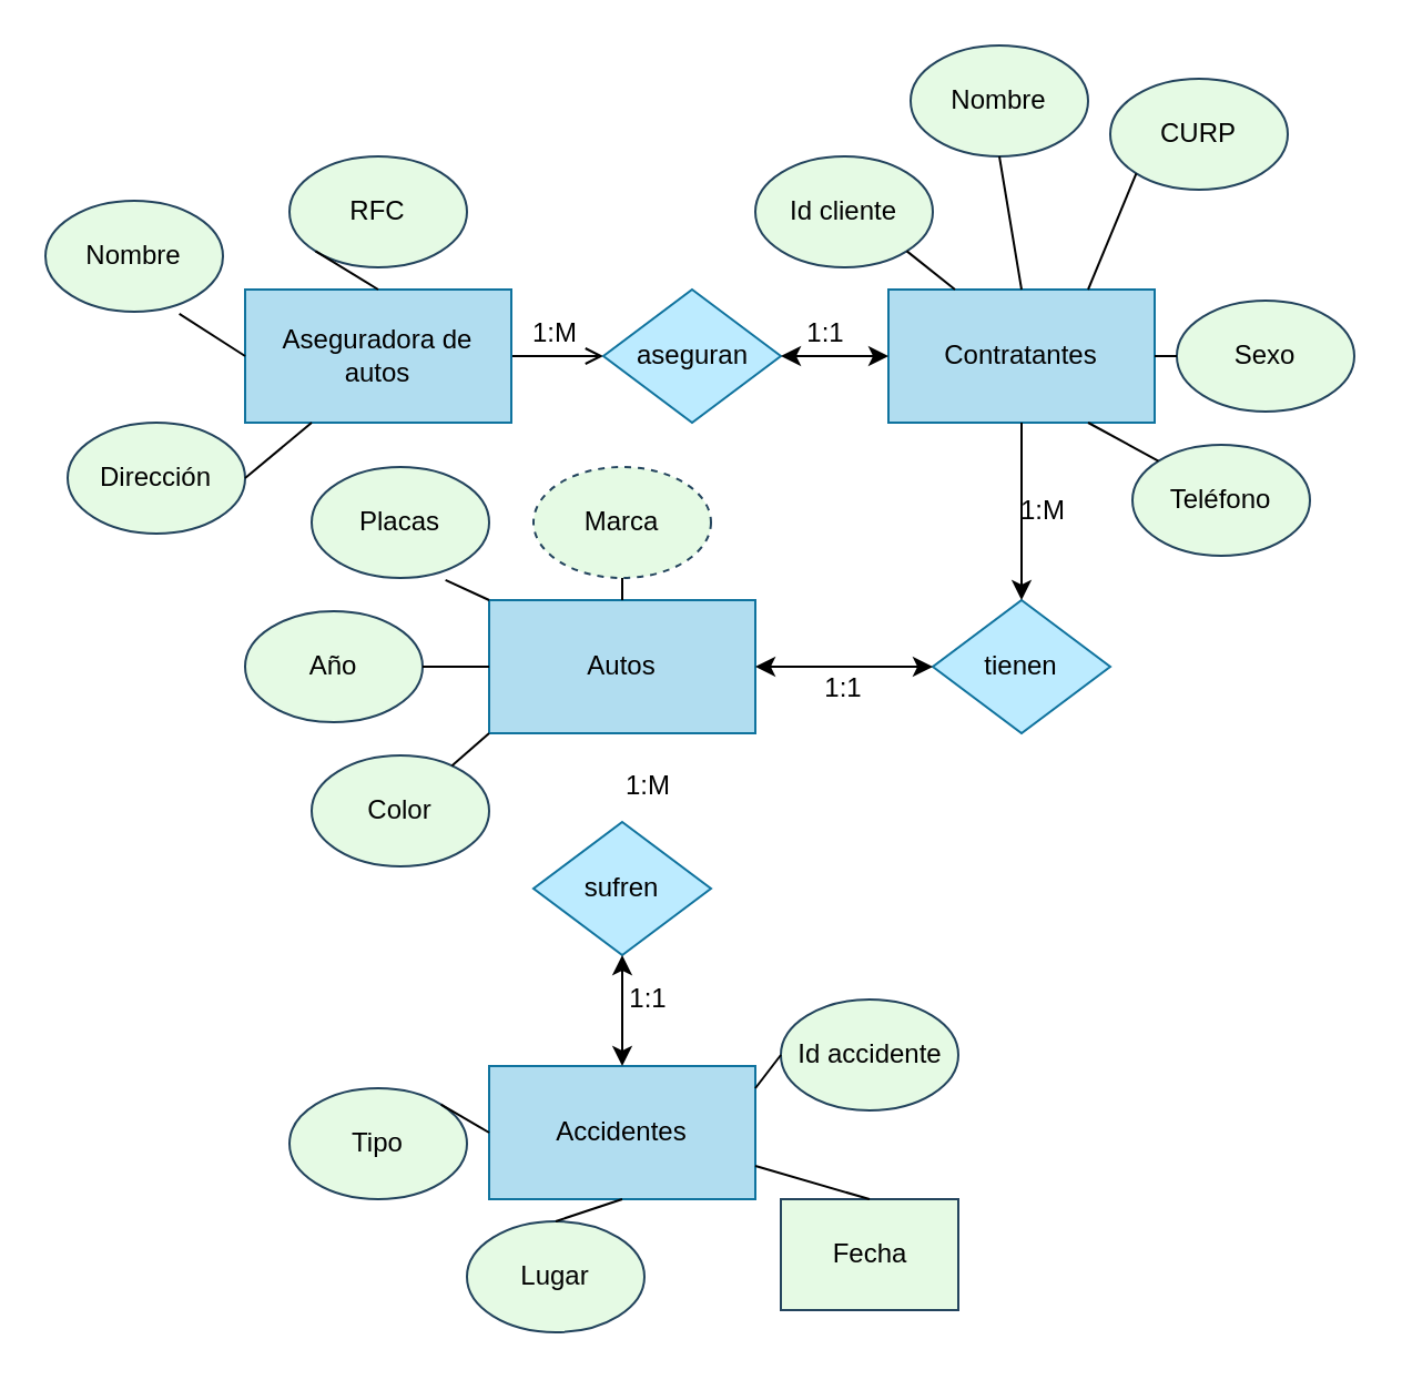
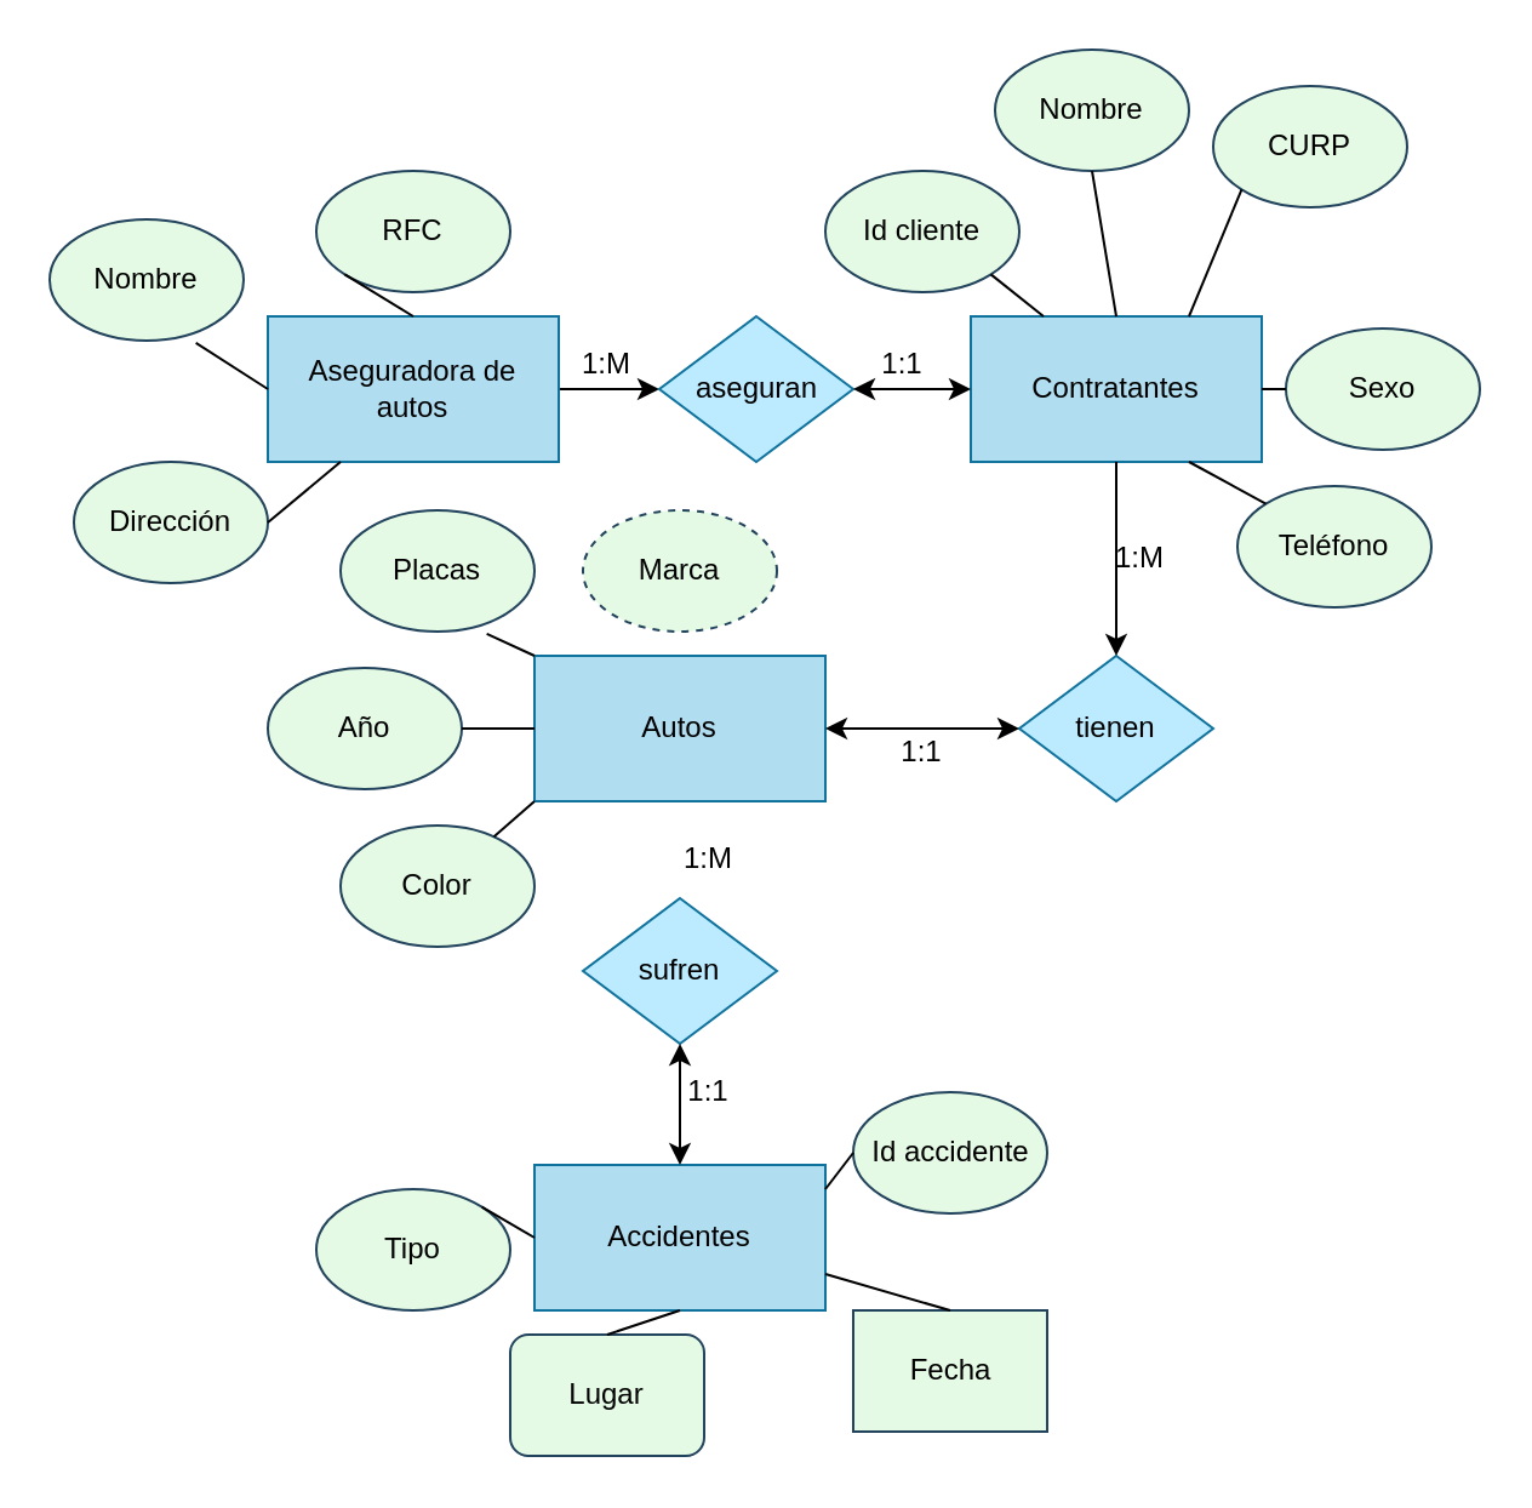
  <mxCell id="0" />
  <mxCell id="1" parent="0" />
- <mxCell id="2" value="" style="edgeStyle=orthogonalEdgeStyle;rounded=0;orthogonalLoop=1;jettySize=auto;html=1;endArrow=open;" edge="1" parent="1" source="3" target="7"><mxGeometry relative="1" as="geometry" /></mxCell>
+ <mxCell id="2" value="" style="edgeStyle=orthogonalEdgeStyle;rounded=0;orthogonalLoop=1;jettySize=auto;html=1;" edge="1" parent="1" source="3" target="7"><mxGeometry relative="1" as="geometry" /></mxCell>
  <mxCell id="3" value="Aseguradora de autos" style="rounded=0;whiteSpace=wrap;html=1;fillColor=#b1ddf0;strokeColor=#10739e;" vertex="1" parent="1"><mxGeometry x="110" y="130" width="120" height="60" as="geometry" /></mxCell>
  <mxCell id="4" value="Contratantes" style="rounded=0;whiteSpace=wrap;html=1;fillColor=#b1ddf0;strokeColor=#10739e;" vertex="1" parent="1"><mxGeometry x="400" y="130" width="120" height="60" as="geometry" /></mxCell>
  <mxCell id="5" value="Autos" style="rounded=0;whiteSpace=wrap;html=1;fillColor=#b1ddf0;strokeColor=#10739e;" vertex="1" parent="1"><mxGeometry x="220" y="270" width="120" height="60" as="geometry" /></mxCell>
  <mxCell id="6" value="Accidentes" style="rounded=0;whiteSpace=wrap;html=1;fillColor=#b1ddf0;strokeColor=#10739e;" vertex="1" parent="1"><mxGeometry x="220" y="480" width="120" height="60" as="geometry" /></mxCell>
  <mxCell id="7" value="aseguran" style="rhombus;whiteSpace=wrap;html=1;strokeColor=#10739e;fillColor=#BCEBFF;" vertex="1" parent="1"><mxGeometry x="271.5" y="130" width="80" height="60" as="geometry" /></mxCell>
  <mxCell id="8" value="sufren" style="rhombus;whiteSpace=wrap;html=1;strokeColor=#10739e;fillColor=#BCEBFF;" vertex="1" parent="1"><mxGeometry x="240" y="370" width="80" height="60" as="geometry" /></mxCell>
  <mxCell id="9" value="tienen" style="rhombus;whiteSpace=wrap;html=1;strokeColor=#10739e;fillColor=#BCEBFF;" vertex="1" parent="1"><mxGeometry x="420" y="270" width="80" height="60" as="geometry" /></mxCell>
  <mxCell id="10" value="" style="endArrow=classic;startArrow=classic;html=1;entryX=0;entryY=0.5;entryDx=0;entryDy=0;exitX=1;exitY=0.5;exitDx=0;exitDy=0;" edge="1" parent="1" source="7" target="4"><mxGeometry width="50" height="50" relative="1" as="geometry"><mxPoint x="290" y="300" as="sourcePoint" /><mxPoint x="340" y="250" as="targetPoint" /></mxGeometry></mxCell>
  <mxCell id="11" value="" style="endArrow=classic;html=1;entryX=0.5;entryY=0;entryDx=0;entryDy=0;" edge="1" parent="1" source="4" target="9"><mxGeometry width="50" height="50" relative="1" as="geometry"><mxPoint x="290" y="300" as="sourcePoint" /><mxPoint x="460" y="240" as="targetPoint" /></mxGeometry></mxCell>
  <mxCell id="12" value="" style="endArrow=classic;startArrow=classic;html=1;entryX=0;entryY=0.5;entryDx=0;entryDy=0;exitX=1;exitY=0.5;exitDx=0;exitDy=0;" edge="1" parent="1" source="5" target="9"><mxGeometry width="50" height="50" relative="1" as="geometry"><mxPoint x="361.5" y="170" as="sourcePoint" /><mxPoint x="410" y="170" as="targetPoint" /></mxGeometry></mxCell>
  <mxCell id="13" value="" style="endArrow=classic;startArrow=classic;html=1;exitX=0.5;exitY=1;exitDx=0;exitDy=0;" edge="1" parent="1" source="8" target="6"><mxGeometry width="50" height="50" relative="1" as="geometry"><mxPoint x="290" y="300" as="sourcePoint" /><mxPoint x="340" y="250" as="targetPoint" /></mxGeometry></mxCell>
  <mxCell id="14" value="1:M" style="text;html=1;strokeColor=none;fillColor=none;align=center;verticalAlign=middle;whiteSpace=wrap;rounded=0;" vertex="1" parent="1"><mxGeometry x="230" y="140" width="40" height="20" as="geometry" /></mxCell>
  <mxCell id="15" value="1:M" style="text;html=1;strokeColor=none;fillColor=none;align=center;verticalAlign=middle;whiteSpace=wrap;rounded=0;" vertex="1" parent="1"><mxGeometry x="272" y="343.5" width="40" height="20" as="geometry" /></mxCell>
  <mxCell id="16" value="1:M" style="text;html=1;strokeColor=none;fillColor=none;align=center;verticalAlign=middle;whiteSpace=wrap;rounded=0;" vertex="1" parent="1"><mxGeometry x="450" y="220" width="40" height="20" as="geometry" /></mxCell>
  <mxCell id="17" value="1:1" style="text;html=1;strokeColor=none;fillColor=none;align=center;verticalAlign=middle;whiteSpace=wrap;rounded=0;" vertex="1" parent="1"><mxGeometry x="351.5" y="140" width="40" height="20" as="geometry" /></mxCell>
  <mxCell id="18" value="1:1" style="text;html=1;strokeColor=none;fillColor=none;align=center;verticalAlign=middle;whiteSpace=wrap;rounded=0;" vertex="1" parent="1"><mxGeometry x="272" y="440" width="40" height="20" as="geometry" /></mxCell>
  <mxCell id="19" value="1:1" style="text;html=1;strokeColor=none;fillColor=none;align=center;verticalAlign=middle;whiteSpace=wrap;rounded=0;" vertex="1" parent="1"><mxGeometry x="360" y="300" width="40" height="20" as="geometry" /></mxCell>
  <mxCell id="20" value="Nombre" style="ellipse;whiteSpace=wrap;html=1;strokeColor=#23445d;fillColor=#E5FAE4;" vertex="1" parent="1"><mxGeometry y="90" width="80" height="50" as="geometry" x="20" /></mxCell>
  <mxCell id="21" value="RFC" style="ellipse;whiteSpace=wrap;html=1;strokeColor=#23445d;fillColor=#E5FAE4;" vertex="1" parent="1"><mxGeometry x="130" y="70" width="80" height="50" as="geometry" /></mxCell>
  <mxCell id="22" value="Dirección" style="ellipse;whiteSpace=wrap;html=1;strokeColor=#23445d;fillColor=#E5FAE4;" vertex="1" parent="1"><mxGeometry x="30" y="190" width="80" height="50" as="geometry" /></mxCell>
  <mxCell id="23" value="" style="endArrow=none;html=1;entryX=0.25;entryY=1;entryDx=0;entryDy=0;exitX=1;exitY=0.5;exitDx=0;exitDy=0;" edge="1" parent="1" source="22" target="3"><mxGeometry width="50" height="50" relative="1" as="geometry"><mxPoint x="290" y="300" as="sourcePoint" /><mxPoint x="340" y="250" as="targetPoint" /></mxGeometry></mxCell>
  <mxCell id="24" value="" style="endArrow=none;html=1;entryX=0.754;entryY=1.018;entryDx=0;entryDy=0;entryPerimeter=0;exitX=0;exitY=0.5;exitDx=0;exitDy=0;" edge="1" parent="1" source="3" target="20"><mxGeometry width="50" height="50" relative="1" as="geometry"><mxPoint x="290" y="300" as="sourcePoint" /><mxPoint x="340" y="250" as="targetPoint" /></mxGeometry></mxCell>
  <mxCell id="25" value="" style="endArrow=none;html=1;entryX=0;entryY=1;entryDx=0;entryDy=0;exitX=0.5;exitY=0;exitDx=0;exitDy=0;" edge="1" parent="1" source="3" target="21"><mxGeometry width="50" height="50" relative="1" as="geometry"><mxPoint x="290" y="300" as="sourcePoint" /><mxPoint x="340" y="250" as="targetPoint" /></mxGeometry></mxCell>
  <mxCell id="26" value="Id cliente" style="ellipse;whiteSpace=wrap;html=1;strokeColor=#23445d;fillColor=#E5FAE4;" vertex="1" parent="1"><mxGeometry x="340" y="70" width="80" height="50" as="geometry" /></mxCell>
  <mxCell id="27" value="Nombre" style="ellipse;whiteSpace=wrap;html=1;strokeColor=#23445d;fillColor=#E5FAE4;" vertex="1" parent="1"><mxGeometry x="410" y="20" width="80" height="50" as="geometry" /></mxCell>
  <mxCell id="28" value="CURP" style="ellipse;whiteSpace=wrap;html=1;strokeColor=#23445d;fillColor=#E5FAE4;" vertex="1" parent="1"><mxGeometry x="500" y="35" width="80" height="50" as="geometry" /></mxCell>
  <mxCell id="29" value="Teléfono" style="ellipse;whiteSpace=wrap;html=1;strokeColor=#23445d;fillColor=#E5FAE4;" vertex="1" parent="1"><mxGeometry x="510" y="200" width="80" height="50" as="geometry" /></mxCell>
  <mxCell id="30" value="Sexo" style="ellipse;whiteSpace=wrap;html=1;strokeColor=#23445d;fillColor=#E5FAE4;" vertex="1" parent="1"><mxGeometry x="530" y="135" width="80" height="50" as="geometry" /></mxCell>
  <mxCell id="31" value="Placas" style="ellipse;whiteSpace=wrap;html=1;strokeColor=#23445d;fillColor=#E5FAE4;" vertex="1" parent="1"><mxGeometry x="140" y="210" width="80" height="50" as="geometry" /></mxCell>
  <mxCell id="32" value="Marca" style="ellipse;whiteSpace=wrap;html=1;strokeColor=#23445d;fillColor=#E5FAE4;dashed=1;" vertex="1" parent="1"><mxGeometry x="240" y="210" width="80" height="50" as="geometry" /></mxCell>
  <mxCell id="33" value="Año" style="ellipse;whiteSpace=wrap;html=1;strokeColor=#23445d;fillColor=#E5FAE4;" vertex="1" parent="1"><mxGeometry x="110" y="275" width="80" height="50" as="geometry" /></mxCell>
  <mxCell id="34" value="Color" style="ellipse;whiteSpace=wrap;html=1;strokeColor=#23445d;fillColor=#E5FAE4;" vertex="1" parent="1"><mxGeometry x="140" y="340" width="80" height="50" as="geometry" /></mxCell>
  <mxCell id="35" value="Id accidente" style="ellipse;whiteSpace=wrap;html=1;strokeColor=#23445d;fillColor=#E5FAE4;" vertex="1" parent="1"><mxGeometry x="351.5" y="450" width="80" height="50" as="geometry" /></mxCell>
  <mxCell id="36" value="Fecha" style="whiteSpace=wrap;html=1;strokeColor=#23445d;fillColor=#E5FAE4;rounded=0;" vertex="1" parent="1"><mxGeometry x="351.5" y="540" width="80" height="50" as="geometry" /></mxCell>
- <mxCell id="37" value="Lugar" style="ellipse;whiteSpace=wrap;html=1;strokeColor=#23445d;fillColor=#E5FAE4;" vertex="1" parent="1"><mxGeometry x="210" y="550" width="80" height="50" as="geometry" /></mxCell>
+ <mxCell id="37" value="Lugar" style="whiteSpace=wrap;html=1;strokeColor=#23445d;fillColor=#E5FAE4;rounded=1;" vertex="1" parent="1"><mxGeometry x="210" y="550" width="80" height="50" as="geometry" /></mxCell>
  <mxCell id="38" value="Tipo" style="ellipse;whiteSpace=wrap;html=1;strokeColor=#23445d;fillColor=#E5FAE4;" vertex="1" parent="1"><mxGeometry x="130" y="490" width="80" height="50" as="geometry" /></mxCell>
  <mxCell id="39" value="" style="endArrow=none;html=1;entryX=0.754;entryY=1.018;entryDx=0;entryDy=0;entryPerimeter=0;exitX=0;exitY=0;exitDx=0;exitDy=0;" edge="1" parent="1" source="5" target="31"><mxGeometry width="50" height="50" relative="1" as="geometry"><mxPoint x="290" y="300" as="sourcePoint" /><mxPoint x="340" y="250" as="targetPoint" /></mxGeometry></mxCell>
  <mxCell id="40" value="" style="endArrow=none;html=1;entryX=1;entryY=0.5;entryDx=0;entryDy=0;exitX=0;exitY=0.5;exitDx=0;exitDy=0;" edge="1" parent="1" source="5" target="33"><mxGeometry width="50" height="50" relative="1" as="geometry"><mxPoint x="360" y="390" as="sourcePoint" /><mxPoint x="416.5" y="343.5" as="targetPoint" /></mxGeometry></mxCell>
- <mxCell id="41" value="" style="endArrow=none;html=1;entryX=0.5;entryY=0;entryDx=0;entryDy=0;exitX=0.5;exitY=1;exitDx=0;exitDy=0;" edge="1" parent="1" source="32" target="5"><mxGeometry width="50" height="50" relative="1" as="geometry"><mxPoint x="290" y="300" as="sourcePoint" /><mxPoint x="340" y="250" as="targetPoint" /></mxGeometry></mxCell>
  <mxCell id="42" value="" style="endArrow=none;html=1;entryX=0;entryY=0;entryDx=0;entryDy=0;exitX=0.75;exitY=1;exitDx=0;exitDy=0;" edge="1" parent="1" source="4" target="29"><mxGeometry width="50" height="50" relative="1" as="geometry"><mxPoint x="290" y="300" as="sourcePoint" /><mxPoint x="340" y="250" as="targetPoint" /></mxGeometry></mxCell>
  <mxCell id="43" value="" style="endArrow=none;html=1;entryX=1;entryY=0.5;entryDx=0;entryDy=0;exitX=0;exitY=0.5;exitDx=0;exitDy=0;" edge="1" parent="1" source="30" target="4"><mxGeometry width="50" height="50" relative="1" as="geometry"><mxPoint x="290" y="300" as="sourcePoint" /><mxPoint x="340" y="250" as="targetPoint" /></mxGeometry></mxCell>
  <mxCell id="44" value="" style="endArrow=none;html=1;entryX=0.75;entryY=0;entryDx=0;entryDy=0;exitX=0;exitY=1;exitDx=0;exitDy=0;" edge="1" parent="1" source="28" target="4"><mxGeometry width="50" height="50" relative="1" as="geometry"><mxPoint x="290" y="300" as="sourcePoint" /><mxPoint x="340" y="250" as="targetPoint" /></mxGeometry></mxCell>
  <mxCell id="45" value="" style="endArrow=none;html=1;entryX=0.5;entryY=0;entryDx=0;entryDy=0;exitX=0.5;exitY=1;exitDx=0;exitDy=0;" edge="1" parent="1" source="27" target="4"><mxGeometry width="50" height="50" relative="1" as="geometry"><mxPoint x="290" y="300" as="sourcePoint" /><mxPoint x="340" y="250" as="targetPoint" /></mxGeometry></mxCell>
  <mxCell id="46" value="" style="endArrow=none;html=1;entryX=0.25;entryY=0;entryDx=0;entryDy=0;exitX=1;exitY=1;exitDx=0;exitDy=0;" edge="1" parent="1" source="26" target="4"><mxGeometry width="50" height="50" relative="1" as="geometry"><mxPoint x="290" y="300" as="sourcePoint" /><mxPoint x="340" y="250" as="targetPoint" /></mxGeometry></mxCell>
  <mxCell id="47" value="" style="endArrow=none;html=1;exitX=0;exitY=0.5;exitDx=0;exitDy=0;" edge="1" parent="1" source="35"><mxGeometry width="50" height="50" relative="1" as="geometry"><mxPoint x="290" y="300" as="sourcePoint" /><mxPoint x="340" y="490" as="targetPoint" /></mxGeometry></mxCell>
  <mxCell id="48" value="" style="endArrow=none;html=1;entryX=1;entryY=0.75;entryDx=0;entryDy=0;exitX=0.5;exitY=0;exitDx=0;exitDy=0;" edge="1" parent="1" source="36" target="6"><mxGeometry width="50" height="50" relative="1" as="geometry"><mxPoint x="290" y="300" as="sourcePoint" /><mxPoint x="340" y="250" as="targetPoint" /></mxGeometry></mxCell>
  <mxCell id="49" value="" style="endArrow=none;html=1;entryX=0.5;entryY=0;entryDx=0;entryDy=0;exitX=0.5;exitY=1;exitDx=0;exitDy=0;" edge="1" parent="1" source="6" target="37"><mxGeometry width="50" height="50" relative="1" as="geometry"><mxPoint x="290" y="300" as="sourcePoint" /><mxPoint x="340" y="250" as="targetPoint" /></mxGeometry></mxCell>
  <mxCell id="50" value="" style="endArrow=none;html=1;entryX=1;entryY=0;entryDx=0;entryDy=0;exitX=0;exitY=0.5;exitDx=0;exitDy=0;" edge="1" parent="1" source="6" target="38"><mxGeometry width="50" height="50" relative="1" as="geometry"><mxPoint x="290" y="300" as="sourcePoint" /><mxPoint x="340" y="250" as="targetPoint" /></mxGeometry></mxCell>
  <mxCell id="51" value="" style="endArrow=none;html=1;exitX=0;exitY=1;exitDx=0;exitDy=0;" edge="1" parent="1" source="5" target="34"><mxGeometry width="50" height="50" relative="1" as="geometry"><mxPoint x="290" y="300" as="sourcePoint" /><mxPoint x="340" y="250" as="targetPoint" /></mxGeometry></mxCell>
